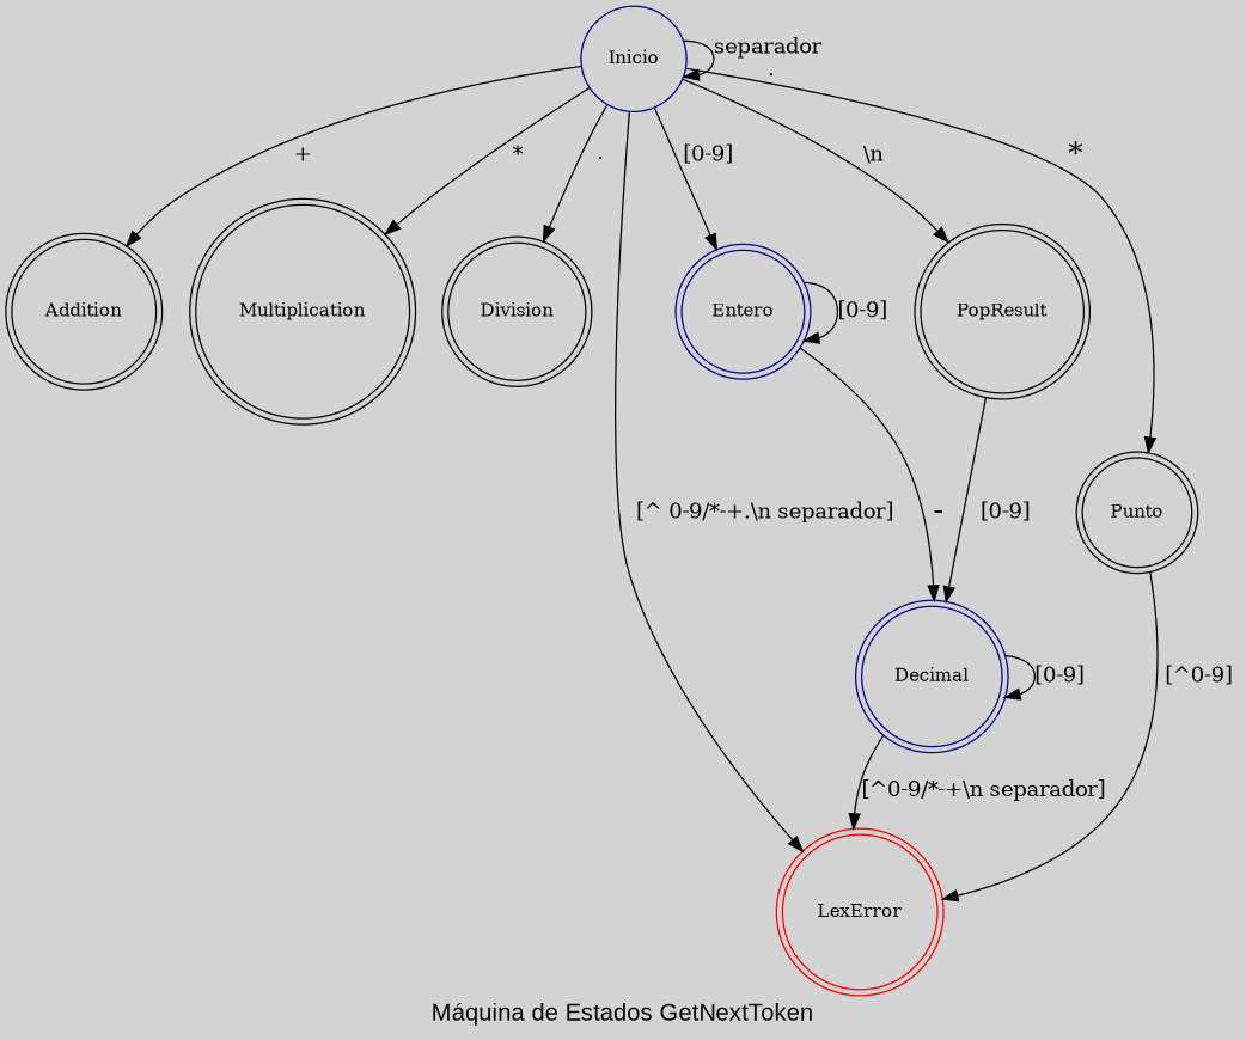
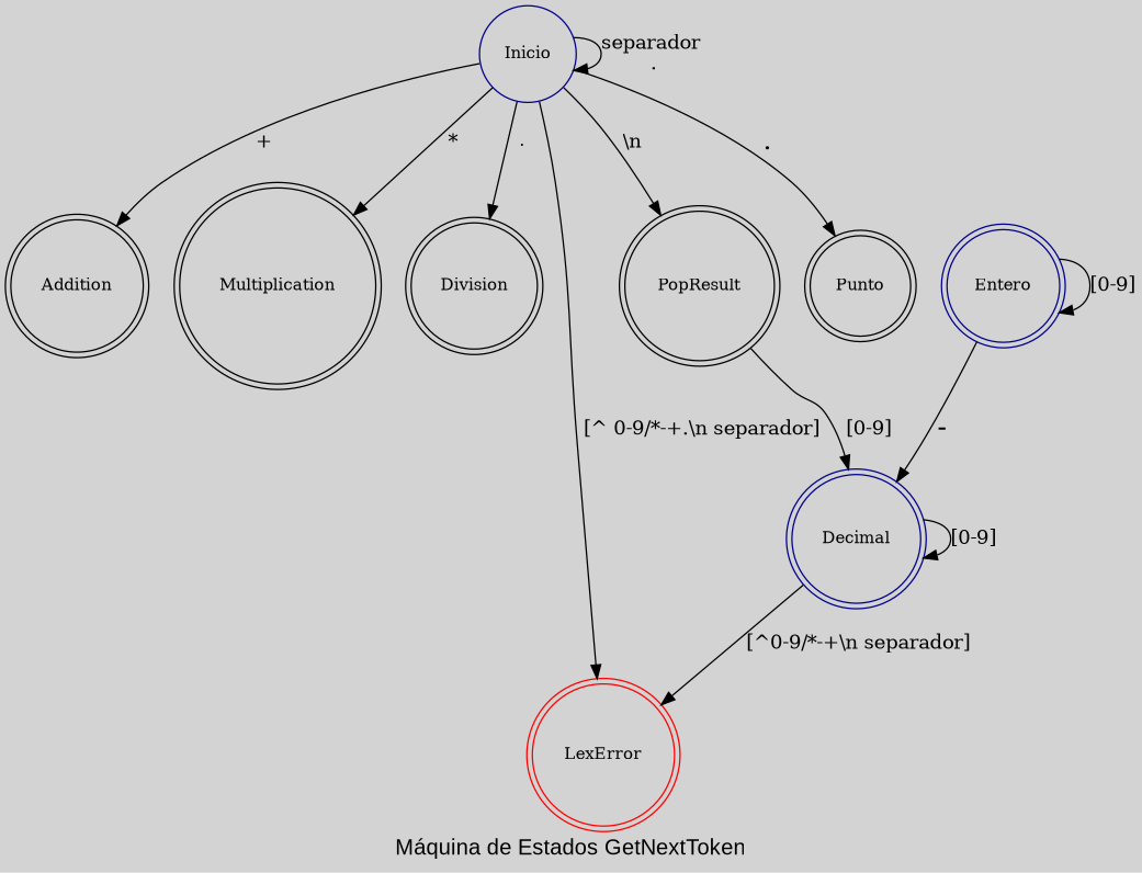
  digraph {
    bgcolor=lightgray
    fontcolor=black
    fontname=Arial
    fontsize=16
    label="Máquina de Estados GetNextToken"
    rankdir=TB
    node [color=dark fontsize=12 shape=doublecircle]
    edge [fontcolor=black fontsize=14]
    Inicio [color=darkblue shape=circle width=0.3]
    Addition [width=0.3]
    Multiplication [width=0.3]
    Division [width=0.3]
    LexError [color=red fillcolor=lightpink width=0.3]
    Entero [color=darkblue fillcolor=lightyellow width=0.3]
    PopResult [width=0.3]
    Punto [width=0.3]
    Decimal [color=darkblue fillcolor=lightyellow width=0.3]
    Inicio -> Inicio [label="separador \n."]
    Inicio -> Addition [label="+"]
    Inicio -> Multiplication [label="*"]
    Inicio -> Division [fontsize=10 label="  .  "]
    Inicio -> LexError [label=" [^ 0-9/*-+.\\n separador]"]
-   Inicio -> Entero [label="[0-9]      "]
    Inicio -> PopResult [label="\\n"]
-   Inicio -> Punto [fontsize=20 label="*"]
+   Inicio -> Punto [fontsize=20 label=" . "]
    Entero -> Entero [label="[0-9]"]
    Entero -> Decimal [fontsize=20 label="-"]
    PopResult -> Decimal [label=" [0-9] "]
-   Punto -> LexError [label=" [^0-9] "]
    Decimal -> LexError [label="[^0-9/*-+\\n separador]  "]
    Decimal -> Decimal [label="[0-9]"]
  }
